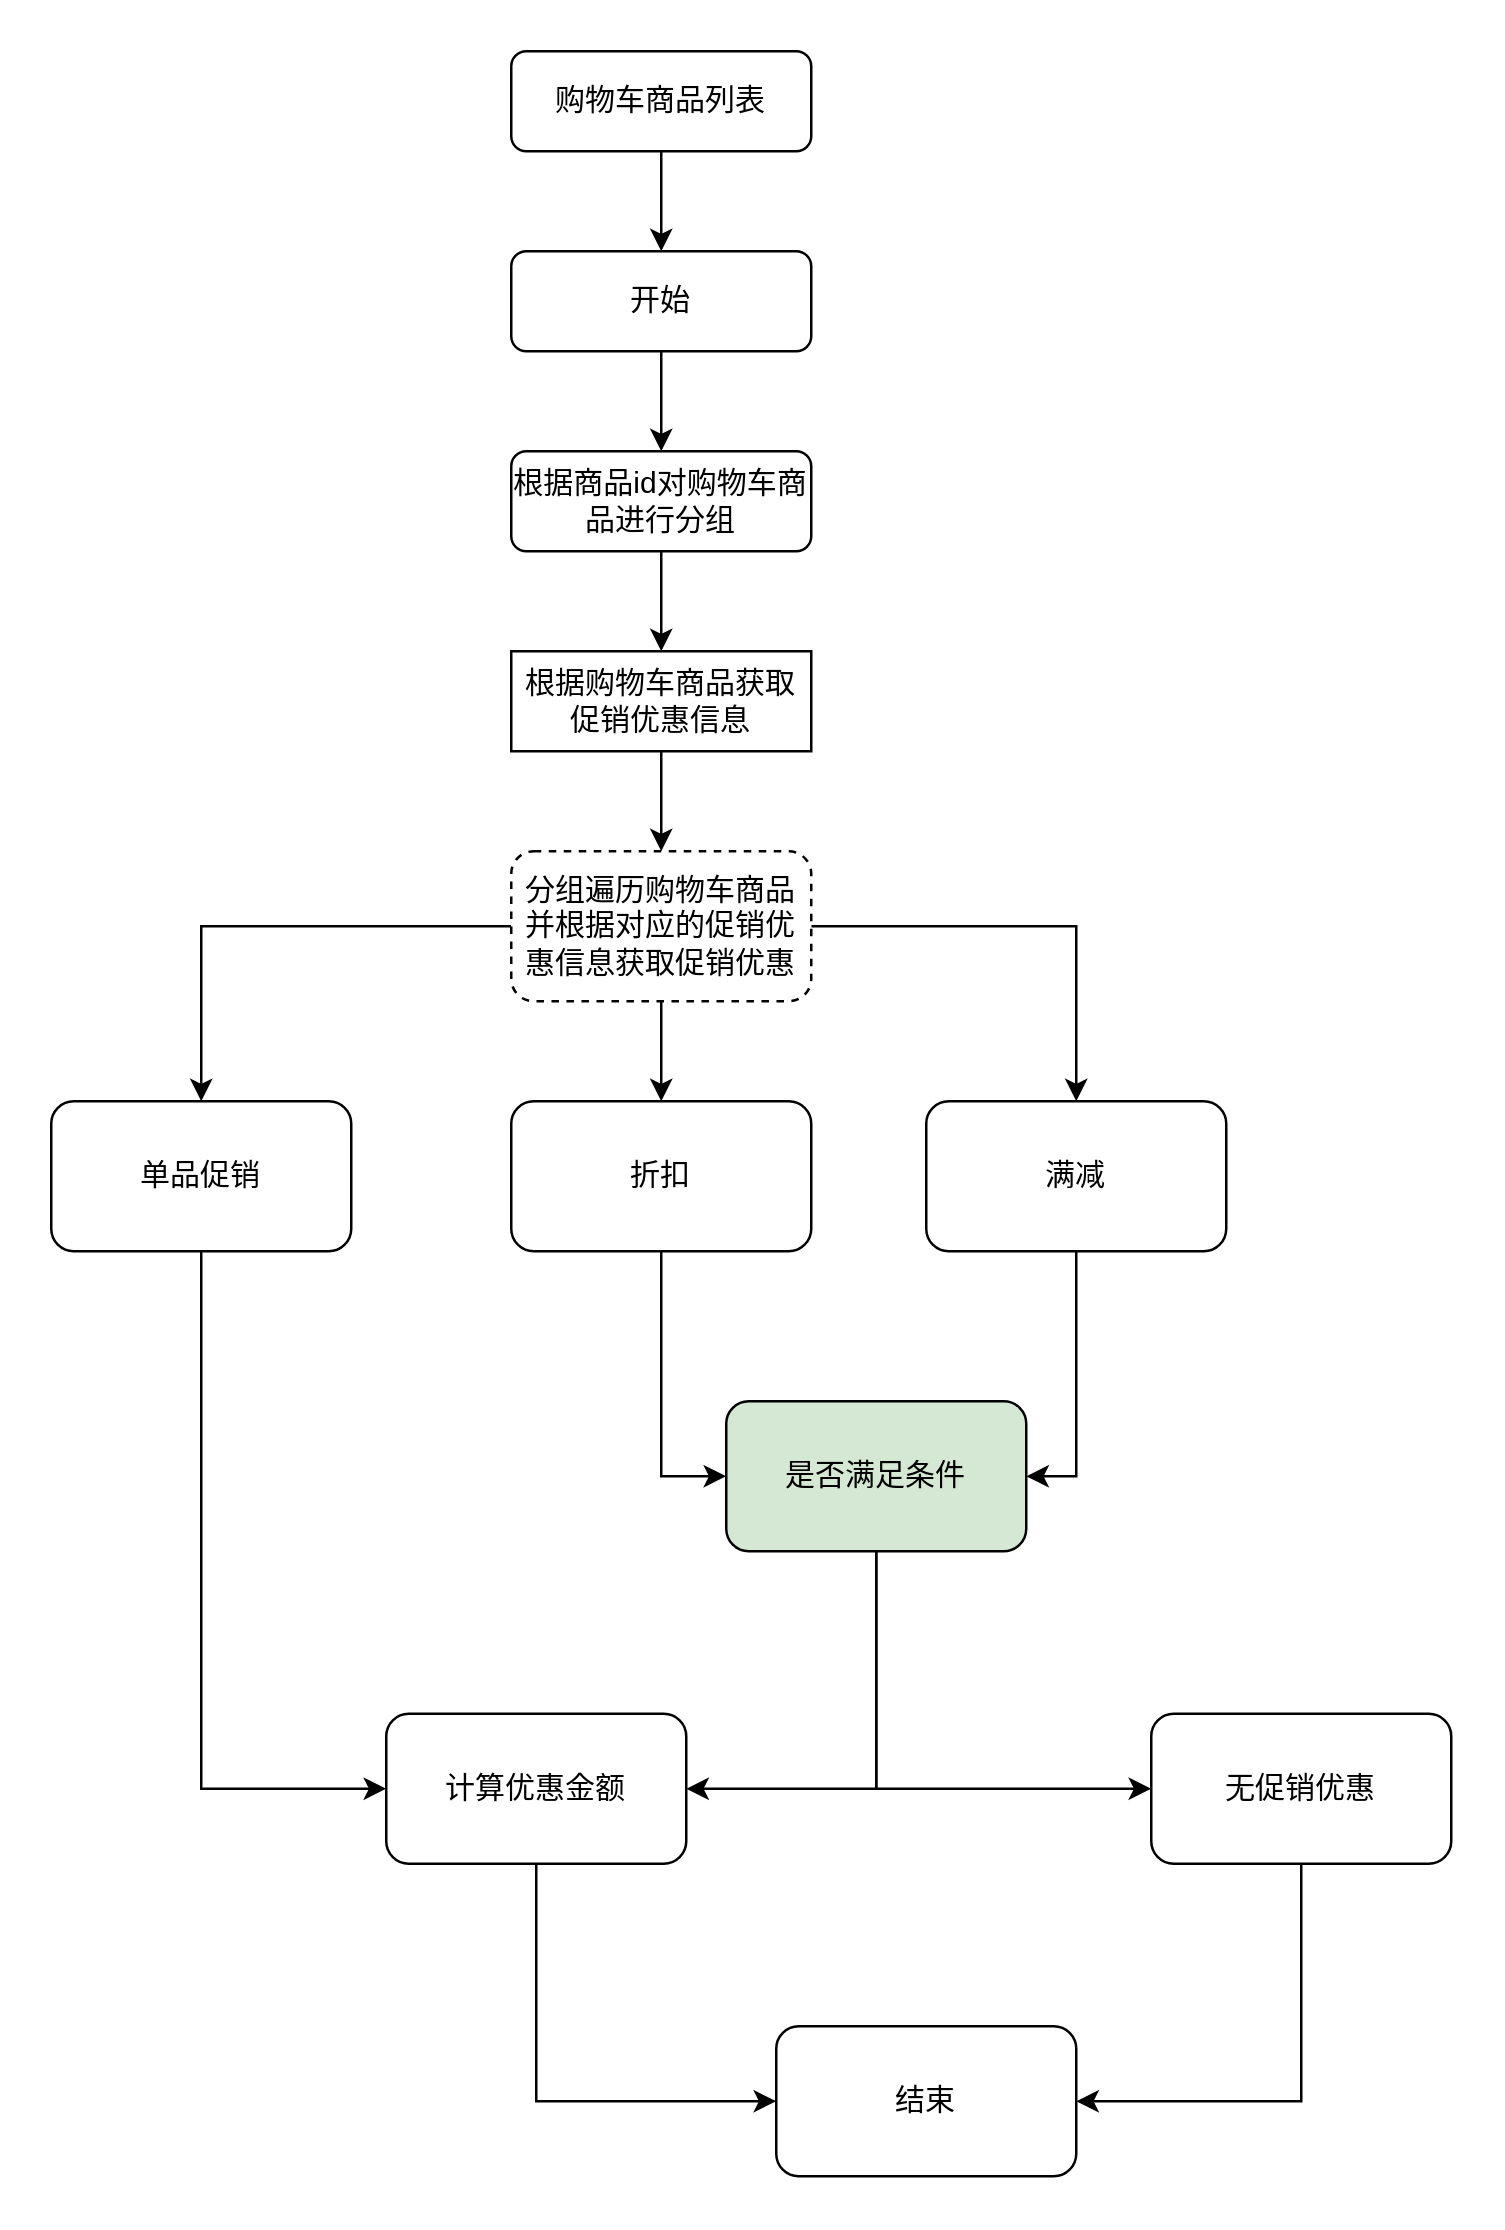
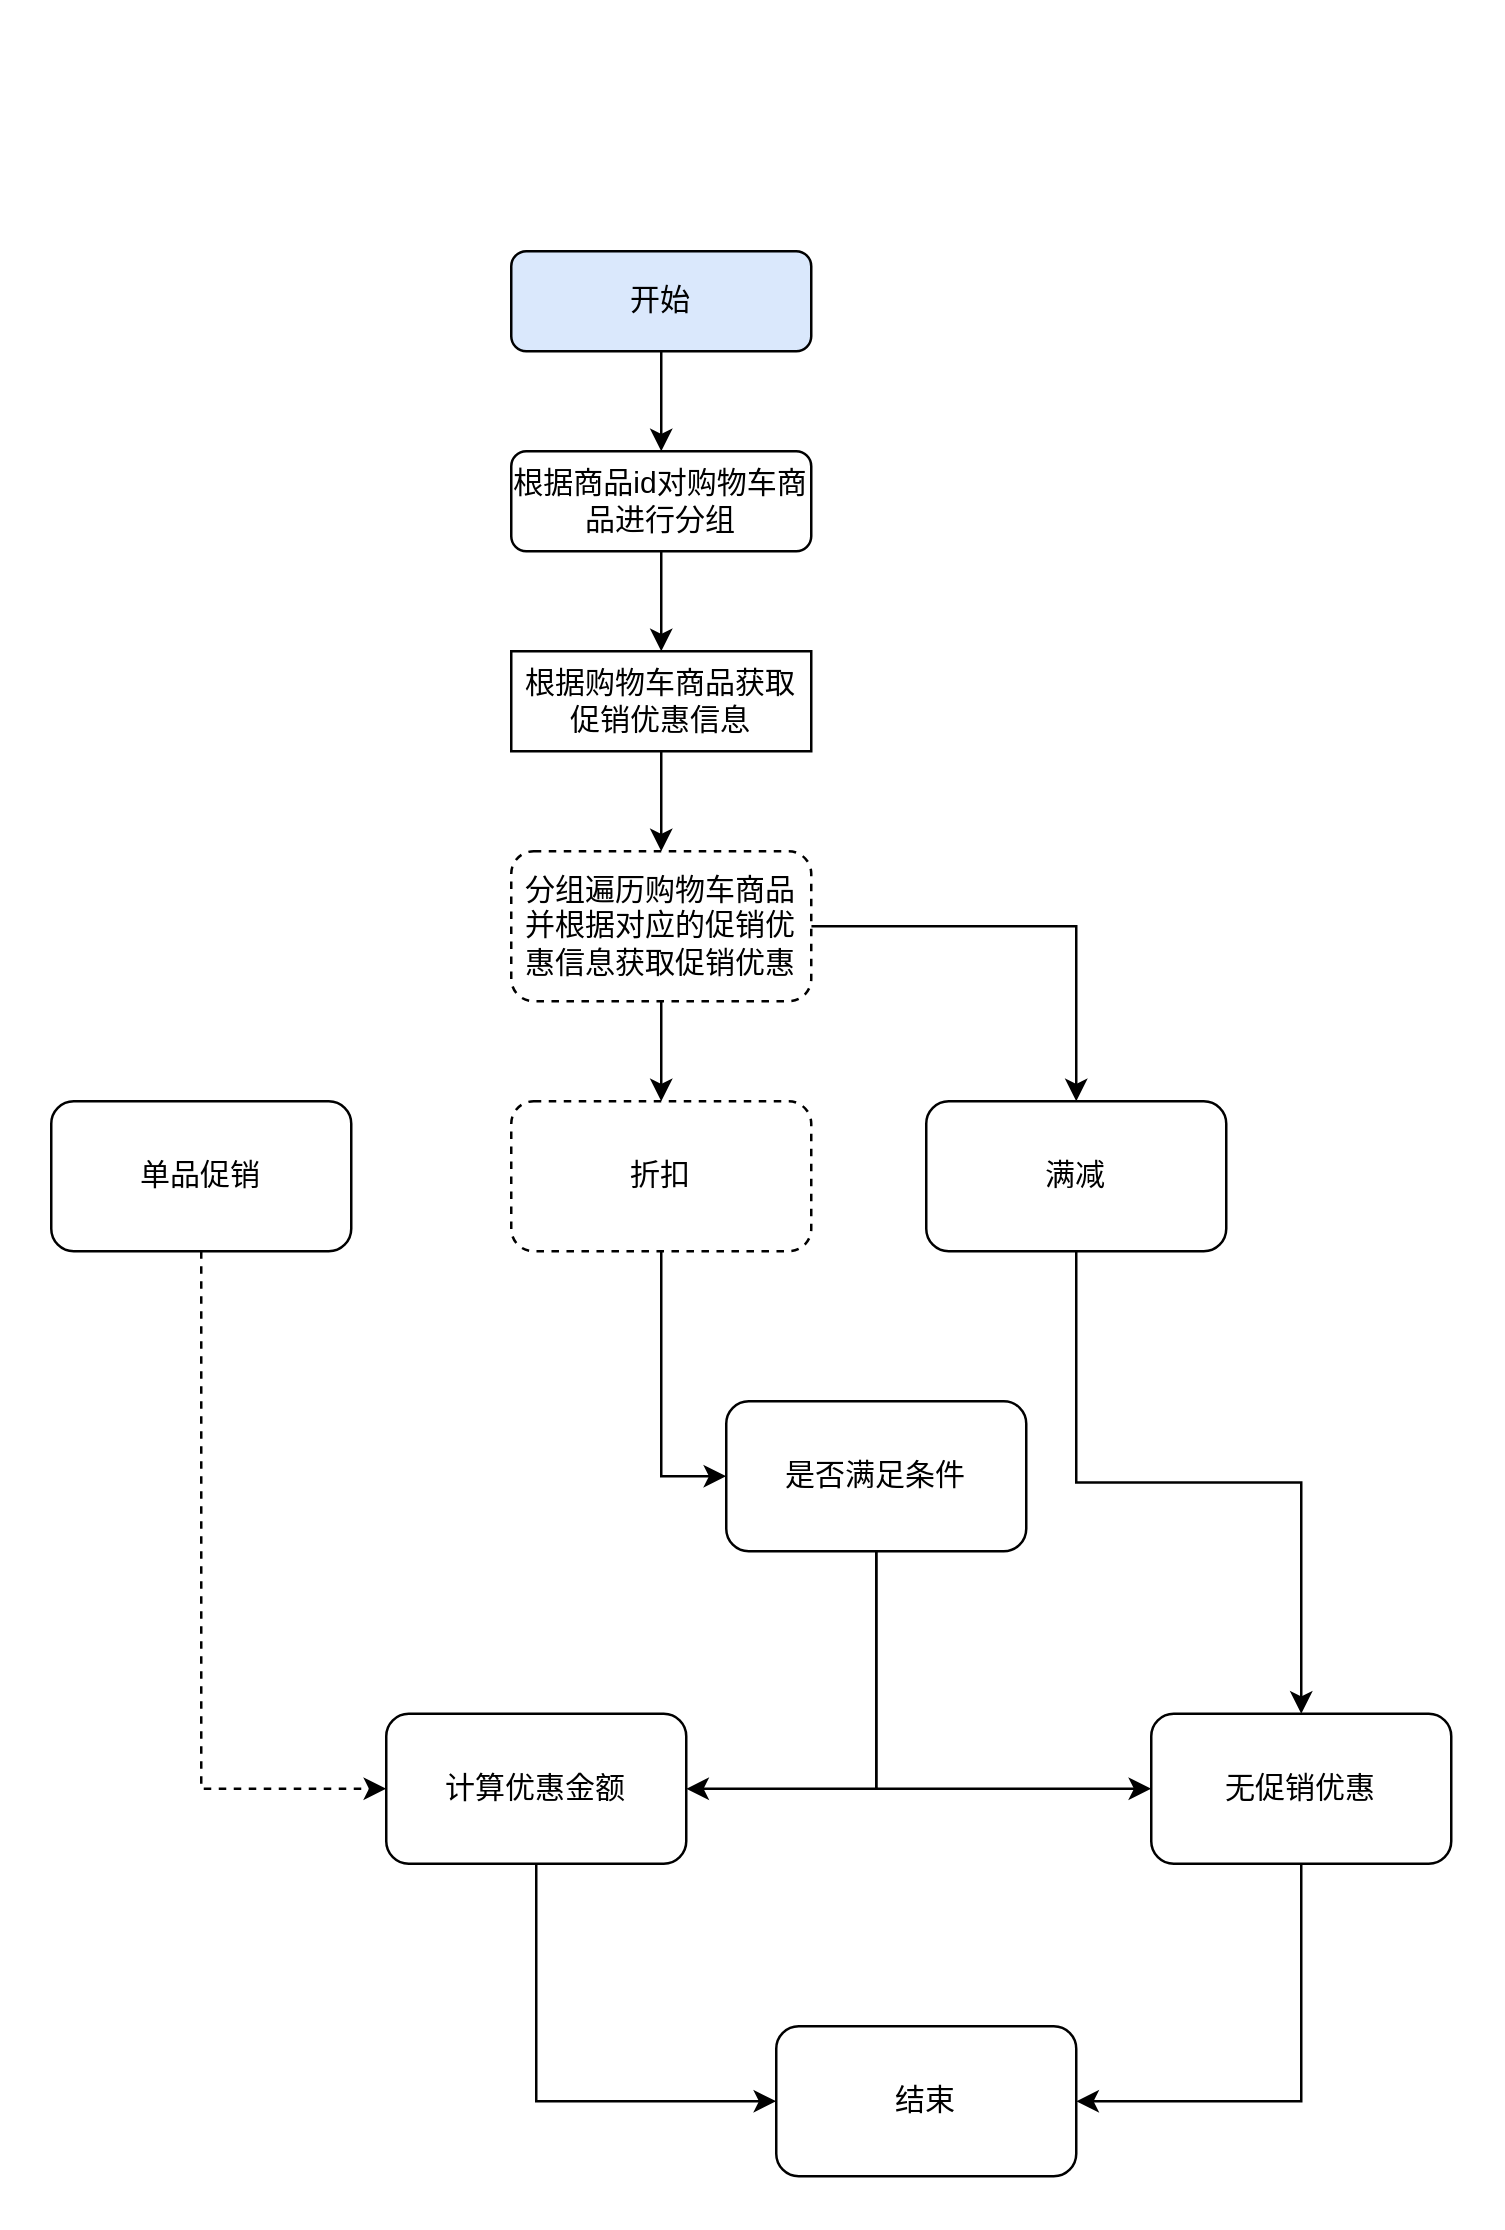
  <mxCell id="0" />
  <mxCell id="1" parent="0" />
- <mxCell id="2" value="" style="edgeStyle=orthogonalEdgeStyle;rounded=0;orthogonalLoop=1;jettySize=auto;html=1;" edge="1" parent="1" source="3" target="32"><mxGeometry relative="1" as="geometry" /></mxCell>
- <mxCell id="3" value="购物车商品列表" style="rounded=1;whiteSpace=wrap;html=1;fontSize=12;glass=0;strokeWidth=1;shadow=0;" parent="1" vertex="1"><mxGeometry x="204" y="20" width="120" height="40" as="geometry" /></mxCell>
  <mxCell id="4" value="Yes" style="rounded=0;html=1;jettySize=auto;orthogonalLoop=1;fontSize=11;endArrow=block;endFill=0;endSize=8;strokeWidth=1;shadow=0;labelBackgroundColor=none;edgeStyle=orthogonalEdgeStyle;" parent="1" edge="1"><mxGeometry y="20" relative="1" as="geometry"><mxPoint as="offset" /><mxPoint x="106" y="110" as="sourcePoint" /></mxGeometry></mxCell>
  <mxCell id="5" value="No" style="edgeStyle=orthogonalEdgeStyle;rounded=0;html=1;jettySize=auto;orthogonalLoop=1;fontSize=11;endArrow=block;endFill=0;endSize=8;strokeWidth=1;shadow=0;labelBackgroundColor=none;" parent="1" edge="1"><mxGeometry y="10" relative="1" as="geometry"><mxPoint as="offset" /><mxPoint x="156" y="70" as="sourcePoint" /></mxGeometry></mxCell>
  <mxCell id="6" value="No" style="rounded=0;html=1;jettySize=auto;orthogonalLoop=1;fontSize=11;endArrow=block;endFill=0;endSize=8;strokeWidth=1;shadow=0;labelBackgroundColor=none;edgeStyle=orthogonalEdgeStyle;" parent="1" edge="1"><mxGeometry x="0.333" y="20" relative="1" as="geometry"><mxPoint as="offset" /><mxPoint x="106" y="230" as="sourcePoint" /></mxGeometry></mxCell>
  <mxCell id="7" value="Yes" style="edgeStyle=orthogonalEdgeStyle;rounded=0;html=1;jettySize=auto;orthogonalLoop=1;fontSize=11;endArrow=block;endFill=0;endSize=8;strokeWidth=1;shadow=0;labelBackgroundColor=none;" parent="1" edge="1"><mxGeometry y="10" relative="1" as="geometry"><mxPoint as="offset" /><mxPoint x="206" y="190" as="targetPoint" /></mxGeometry></mxCell>
  <mxCell id="8" value="" style="edgeStyle=orthogonalEdgeStyle;rounded=0;orthogonalLoop=1;jettySize=auto;html=1;" parent="1" edge="1"><mxGeometry relative="1" as="geometry"><mxPoint x="106" y="70" as="targetPoint" /></mxGeometry></mxCell>
  <mxCell id="9" value="" style="edgeStyle=orthogonalEdgeStyle;rounded=0;orthogonalLoop=1;jettySize=auto;html=1;" parent="1" source="10" target="14" edge="1"><mxGeometry relative="1" as="geometry" /></mxCell>
  <mxCell id="10" value="根据购物车商品获取促销优惠信息" style="whiteSpace=wrap;html=1;fontSize=12;glass=0;strokeWidth=1;shadow=0;rounded=0;" parent="1" vertex="1"><mxGeometry x="204" y="260" width="120" height="40" as="geometry" /></mxCell>
- <mxCell id="11" value="" style="edgeStyle=orthogonalEdgeStyle;rounded=0;orthogonalLoop=1;jettySize=auto;html=1;" parent="1" source="14" target="20" edge="1"><mxGeometry relative="1" as="geometry" /></mxCell>
  <mxCell id="12" value="" style="edgeStyle=orthogonalEdgeStyle;rounded=0;orthogonalLoop=1;jettySize=auto;html=1;" parent="1" source="14" target="16" edge="1"><mxGeometry relative="1" as="geometry" /></mxCell>
  <mxCell id="13" value="" style="edgeStyle=orthogonalEdgeStyle;rounded=0;orthogonalLoop=1;jettySize=auto;html=1;" parent="1" source="14" target="18" edge="1"><mxGeometry relative="1" as="geometry" /></mxCell>
  <mxCell id="14" value="分组遍历购物车商品并根据对应的促销优惠信息获取促销优惠" style="whiteSpace=wrap;html=1;rounded=1;shadow=0;strokeWidth=1;glass=0;dashed=1;" parent="1" vertex="1"><mxGeometry x="204" y="340" width="120" height="60" as="geometry" /></mxCell>
  <mxCell id="15" style="edgeStyle=orthogonalEdgeStyle;rounded=0;orthogonalLoop=1;jettySize=auto;html=1;exitX=0.5;exitY=1;exitDx=0;exitDy=0;entryX=0;entryY=0.5;entryDx=0;entryDy=0;" parent="1" source="16" target="27" edge="1"><mxGeometry relative="1" as="geometry" /></mxCell>
- <mxCell id="16" value="折扣" style="whiteSpace=wrap;html=1;rounded=1;shadow=0;strokeWidth=1;glass=0;" parent="1" vertex="1"><mxGeometry x="204" y="440" width="120" height="60" as="geometry" /></mxCell>
- <mxCell id="17" style="edgeStyle=orthogonalEdgeStyle;rounded=0;orthogonalLoop=1;jettySize=auto;html=1;exitX=0.5;exitY=1;exitDx=0;exitDy=0;entryX=1;entryY=0.5;entryDx=0;entryDy=0;" parent="1" source="18" target="27" edge="1"><mxGeometry relative="1" as="geometry" /></mxCell>
+ <mxCell id="16" value="折扣" style="whiteSpace=wrap;html=1;rounded=1;shadow=0;strokeWidth=1;glass=0;dashed=1;" parent="1" vertex="1"><mxGeometry x="204" y="440" width="120" height="60" as="geometry" /></mxCell>
+ <mxCell id="17" style="edgeStyle=orthogonalEdgeStyle;rounded=0;orthogonalLoop=1;jettySize=auto;html=1;exitX=0.5;exitY=1;exitDx=0;exitDy=0;" parent="1" source="18" target="22" edge="1"><mxGeometry relative="1" as="geometry" /></mxCell>
  <mxCell id="18" value="满减" style="whiteSpace=wrap;html=1;rounded=1;shadow=0;strokeWidth=1;glass=0;" parent="1" vertex="1"><mxGeometry x="370" y="440" width="120" height="60" as="geometry" /></mxCell>
- <mxCell id="19" style="edgeStyle=orthogonalEdgeStyle;rounded=0;orthogonalLoop=1;jettySize=auto;html=1;exitX=0.5;exitY=1;exitDx=0;exitDy=0;entryX=0;entryY=0.5;entryDx=0;entryDy=0;" parent="1" source="20" target="29" edge="1"><mxGeometry relative="1" as="geometry" /></mxCell>
+ <mxCell id="19" style="edgeStyle=orthogonalEdgeStyle;rounded=0;orthogonalLoop=1;jettySize=auto;html=1;exitX=0.5;exitY=1;exitDx=0;exitDy=0;entryX=0;entryY=0.5;entryDx=0;entryDy=0;dashed=1;" parent="1" source="20" target="29" edge="1"><mxGeometry relative="1" as="geometry" /></mxCell>
  <mxCell id="20" value="单品促销" style="whiteSpace=wrap;html=1;rounded=1;shadow=0;strokeWidth=1;glass=0;" parent="1" vertex="1"><mxGeometry x="20" y="440" width="120" height="60" as="geometry" /></mxCell>
  <mxCell id="21" style="edgeStyle=orthogonalEdgeStyle;rounded=0;orthogonalLoop=1;jettySize=auto;html=1;exitX=0.5;exitY=1;exitDx=0;exitDy=0;entryX=1;entryY=0.5;entryDx=0;entryDy=0;" parent="1" source="22" target="30" edge="1"><mxGeometry relative="1" as="geometry" /></mxCell>
  <mxCell id="22" value="无促销优惠" style="rounded=1;whiteSpace=wrap;html=1;" parent="1" vertex="1"><mxGeometry x="460" y="685" width="120" height="60" as="geometry" /></mxCell>
  <mxCell id="23" value="" style="edgeStyle=orthogonalEdgeStyle;rounded=0;orthogonalLoop=1;jettySize=auto;html=1;" parent="1" source="24" target="10" edge="1"><mxGeometry relative="1" as="geometry" /></mxCell>
  <mxCell id="24" value="根据商品id对购物车商品进行分组" style="rounded=1;whiteSpace=wrap;html=1;fontSize=12;glass=0;strokeWidth=1;shadow=0;" parent="1" vertex="1"><mxGeometry x="204" y="180" width="120" height="40" as="geometry" /></mxCell>
  <mxCell id="25" style="edgeStyle=orthogonalEdgeStyle;rounded=0;orthogonalLoop=1;jettySize=auto;html=1;exitX=0.5;exitY=1;exitDx=0;exitDy=0;entryX=0;entryY=0.5;entryDx=0;entryDy=0;" parent="1" source="27" target="22" edge="1"><mxGeometry relative="1" as="geometry" /></mxCell>
  <mxCell id="26" style="edgeStyle=orthogonalEdgeStyle;rounded=0;orthogonalLoop=1;jettySize=auto;html=1;exitX=0.5;exitY=1;exitDx=0;exitDy=0;entryX=1;entryY=0.5;entryDx=0;entryDy=0;" parent="1" source="27" target="29" edge="1"><mxGeometry relative="1" as="geometry" /></mxCell>
- <mxCell id="27" value="是否满足条件" style="rounded=1;whiteSpace=wrap;html=1;fillColor=#d5e8d4;" parent="1" vertex="1"><mxGeometry x="290" y="560" width="120" height="60" as="geometry" /></mxCell>
+ <mxCell id="27" value="是否满足条件" style="rounded=1;whiteSpace=wrap;html=1;" parent="1" vertex="1"><mxGeometry x="290" y="560" width="120" height="60" as="geometry" /></mxCell>
  <mxCell id="28" style="edgeStyle=orthogonalEdgeStyle;rounded=0;orthogonalLoop=1;jettySize=auto;html=1;exitX=0.5;exitY=1;exitDx=0;exitDy=0;entryX=0;entryY=0.5;entryDx=0;entryDy=0;" parent="1" source="29" target="30" edge="1"><mxGeometry relative="1" as="geometry" /></mxCell>
  <mxCell id="29" value="计算优惠金额" style="rounded=1;whiteSpace=wrap;html=1;" parent="1" vertex="1"><mxGeometry x="154" y="685" width="120" height="60" as="geometry" /></mxCell>
  <mxCell id="30" value="结束" style="rounded=1;whiteSpace=wrap;html=1;" parent="1" vertex="1"><mxGeometry x="310" y="810" width="120" height="60" as="geometry" /></mxCell>
  <mxCell id="31" value="" style="edgeStyle=orthogonalEdgeStyle;rounded=0;orthogonalLoop=1;jettySize=auto;html=1;" edge="1" parent="1" source="32" target="24"><mxGeometry relative="1" as="geometry" /></mxCell>
- <mxCell id="32" value="开始" style="rounded=1;whiteSpace=wrap;html=1;fontSize=12;glass=0;strokeWidth=1;shadow=0;" vertex="1" parent="1"><mxGeometry x="204" y="100" width="120" height="40" as="geometry" /></mxCell>
+ <mxCell id="32" value="开始" style="rounded=1;whiteSpace=wrap;html=1;fontSize=12;glass=0;strokeWidth=1;shadow=0;fillColor=#dae8fc;" vertex="1" parent="1"><mxGeometry x="204" y="100" width="120" height="40" as="geometry" /></mxCell>
